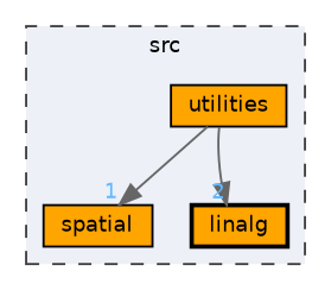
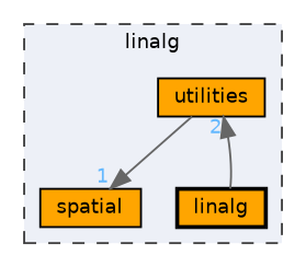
  digraph {
    compound=true
    node [color=black fillcolor=orange fontname=Helvetica fontsize=10 shape=box style=filled]
    edge [color=gray40 fontcolor=steelblue1 fontname=Helvetica fontsize=10 labeldistance=1.5 labelfontname=Helvetica labelfontsize=10]
    n1 [height=0.2 label=spatial width=0.4]
    n2 [height=0.2 label=utilities width=0.4]
    n3 [height=0.2 label=linalg style="filled,bold" width=0.4]
    subgraph cluster_1 {
      bgcolor="#edf0f7"
      fontname=Helvetica
      fontsize=10
-     label=src
+     label=linalg
      pencolor=grey25
      style="filled,dashed"
      n1
      n2
      n3
    }
    n2 -> n1 [headlabel=1]
-   n2 -> n3 [headlabel=2]
+   n3 -> n2 [headlabel=2]
  }
